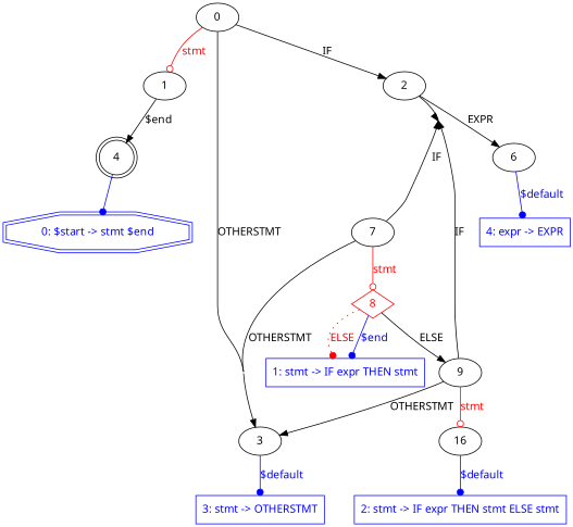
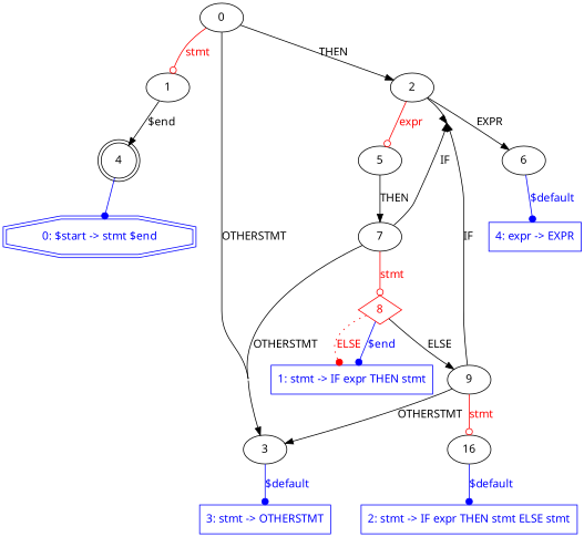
  digraph {
    concentrate=true
    fontname="Noto Sans"
    node [fontname="Noto Sans"]
    edge [fontname="Noto Sans"]
    n1 [color=blue fontcolor=blue label="0: $start -> stmt $end" shape=doubleoctagon]
    n2 [color=blue fontcolor=blue label="1: stmt -> IF expr THEN stmt" shape=box]
    n3 [color=blue fontcolor=blue label="2: stmt -> IF expr THEN stmt ELSE stmt" shape=box]
    n4 [color=blue fontcolor=blue label="3: stmt -> OTHERSTMT" shape=box]
    n5 [color=blue fontcolor=blue label="4: expr -> EXPR" shape=box]
    8 [color=red fontcolor=red shape=diamond]
    9
    2
    3
    n10 [label=16]
    0
    1
    6
+   5
    4 [shape=doublecircle]
    7
    8 -> n2 [arrowhead=dot color=blue fontcolor=blue label="$end"]
    8 -> n2 [arrowhead=dot color=red fontcolor=red label=ELSE style=dotted]
    8 -> 9 [label=ELSE]
    9 -> 2 [label=IF]
    9 -> 3 [label=OTHERSTMT]
    9 -> n10 [arrowhead=odot color=red fontcolor=red label=stmt]
    2 -> 6 [label=EXPR]
+   2 -> 5 [arrowhead=odot color=red fontcolor=red label=expr]
    3 -> n4 [arrowhead=dot color=blue fontcolor=blue label="$default"]
    n10 -> n3 [arrowhead=dot color=blue fontcolor=blue label="$default"]
-   0 -> 2 [label=IF]
+   0 -> 2 [label=THEN]
    0 -> 3 [label=OTHERSTMT]
    0 -> 1 [arrowhead=odot color=red fontcolor=red label=stmt]
    1 -> 4 [label="$end"]
    6 -> n5 [arrowhead=dot color=blue fontcolor=blue label="$default"]
+   5 -> 7 [label=THEN]
    4 -> n1 [arrowhead=dot color=blue]
    7 -> 8 [arrowhead=odot color=red fontcolor=red label=stmt]
    7 -> 2 [label=IF]
    7 -> 3 [label=OTHERSTMT]
  }
